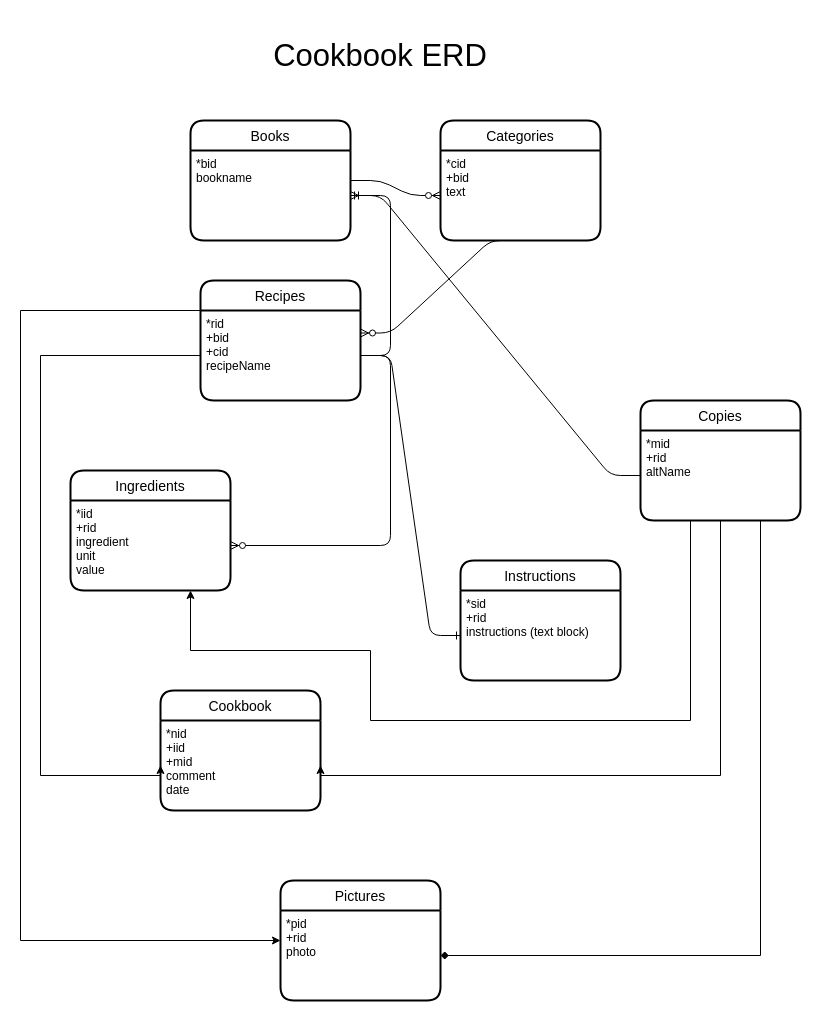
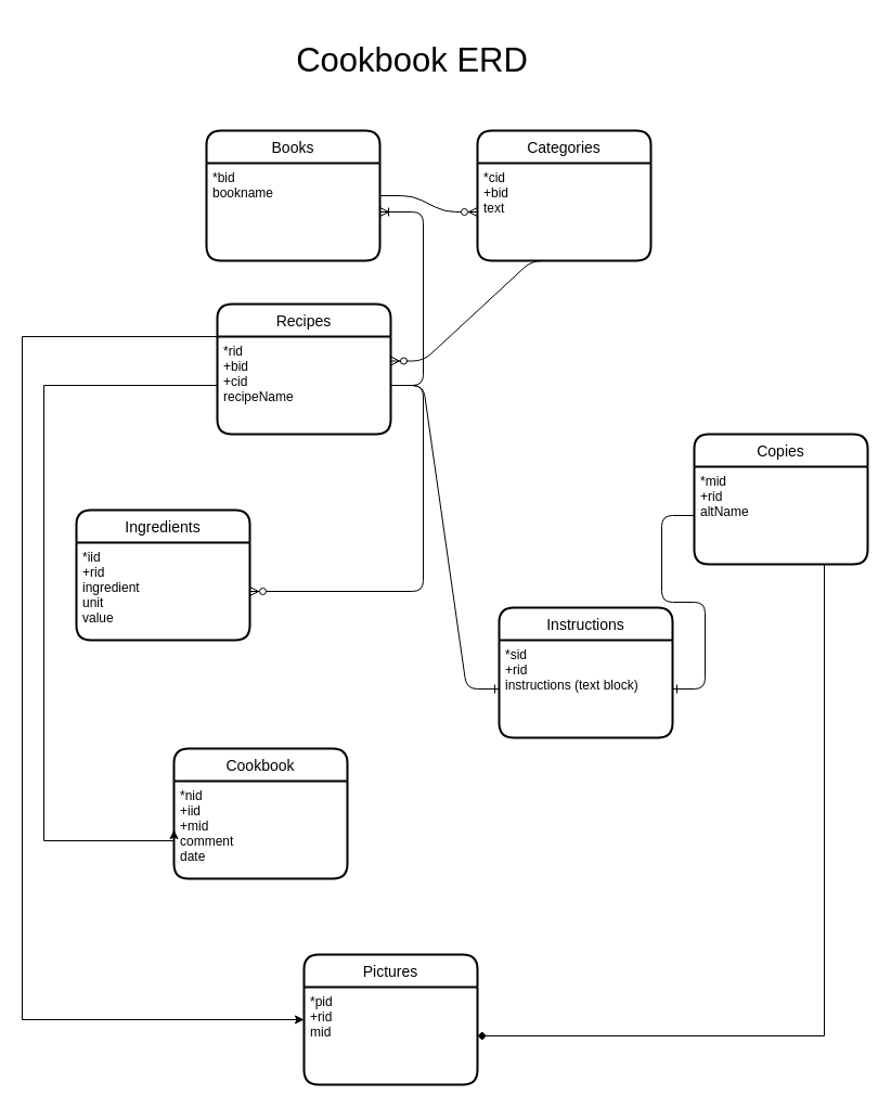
  <mxCell id="0" />
  <mxCell id="1" parent="0" />
  <mxCell id="2" value="Books" style="swimlane;childLayout=stackLayout;horizontal=1;startSize=30;horizontalStack=0;rounded=1;fontSize=14;fontStyle=0;strokeWidth=2;resizeParent=0;resizeLast=1;shadow=0;dashed=0;align=center;" vertex="1" parent="1"><mxGeometry x="190" y="120" width="160" height="120" as="geometry" /></mxCell>
  <mxCell id="3" value="*bid&#10;bookname" style="align=left;strokeColor=none;fillColor=none;spacingLeft=4;fontSize=12;verticalAlign=top;resizable=0;rotatable=0;part=1;" vertex="1" parent="2"><mxGeometry y="30" width="160" height="90" as="geometry" /></mxCell>
  <mxCell id="4" value="Categories" style="swimlane;childLayout=stackLayout;horizontal=1;startSize=30;horizontalStack=0;rounded=1;fontSize=14;fontStyle=0;strokeWidth=2;resizeParent=0;resizeLast=1;shadow=0;dashed=0;align=center;" vertex="1" parent="1"><mxGeometry x="440" y="120" width="160" height="120" as="geometry" /></mxCell>
  <mxCell id="5" value="*cid&#10;+bid&#10;text" style="align=left;strokeColor=none;fillColor=none;spacingLeft=4;fontSize=12;verticalAlign=top;resizable=0;rotatable=0;part=1;" vertex="1" parent="4"><mxGeometry y="30" width="160" height="90" as="geometry" /></mxCell>
  <mxCell id="6" style="edgeStyle=orthogonalEdgeStyle;rounded=0;orthogonalLoop=1;jettySize=auto;html=1;" edge="1" parent="1" source="7" target="11"><mxGeometry relative="1" as="geometry"><Array as="points"><mxPoint x="20" y="310" /><mxPoint x="20" y="940" /></Array></mxGeometry></mxCell>
  <mxCell id="7" value="Recipes" style="swimlane;childLayout=stackLayout;horizontal=1;startSize=30;horizontalStack=0;rounded=1;fontSize=14;fontStyle=0;strokeWidth=2;resizeParent=0;resizeLast=1;shadow=0;dashed=0;align=center;" vertex="1" parent="1"><mxGeometry x="200" y="280" width="160" height="120" as="geometry" /></mxCell>
  <mxCell id="8" value="*rid&#10;+bid&#10;+cid&#10;recipeName&#10;" style="align=left;strokeColor=none;fillColor=none;spacingLeft=4;fontSize=12;verticalAlign=top;resizable=0;rotatable=0;part=1;" vertex="1" parent="7"><mxGeometry y="30" width="160" height="90" as="geometry" /></mxCell>
  <mxCell id="9" value="Instructions" style="swimlane;childLayout=stackLayout;horizontal=1;startSize=30;horizontalStack=0;rounded=1;fontSize=14;fontStyle=0;strokeWidth=2;resizeParent=0;resizeLast=1;shadow=0;dashed=0;align=center;" vertex="1" parent="1"><mxGeometry x="460" y="560" width="160" height="120" as="geometry" /></mxCell>
  <mxCell id="10" value="*sid&#10;+rid&#10;instructions (text block)" style="align=left;strokeColor=none;fillColor=none;spacingLeft=4;fontSize=12;verticalAlign=top;resizable=0;rotatable=0;part=1;" vertex="1" parent="9"><mxGeometry y="30" width="160" height="90" as="geometry" /></mxCell>
  <mxCell id="11" value="Pictures" style="swimlane;childLayout=stackLayout;horizontal=1;startSize=30;horizontalStack=0;rounded=1;fontSize=14;fontStyle=0;strokeWidth=2;resizeParent=0;resizeLast=1;shadow=0;dashed=0;align=center;" vertex="1" parent="1"><mxGeometry x="280" y="880" width="160" height="120" as="geometry" /></mxCell>
- <mxCell id="12" value="*pid&#10;+rid&#10;photo" style="align=left;strokeColor=none;fillColor=none;spacingLeft=4;fontSize=12;verticalAlign=top;resizable=0;rotatable=0;part=1;" vertex="1" parent="11"><mxGeometry y="30" width="160" height="90" as="geometry" /></mxCell>
+ <mxCell id="12" value="*pid&#10;+rid&#10;mid" style="align=left;strokeColor=none;fillColor=none;spacingLeft=4;fontSize=12;verticalAlign=top;resizable=0;rotatable=0;part=1;" vertex="1" parent="11"><mxGeometry y="30" width="160" height="90" as="geometry" /></mxCell>
  <mxCell id="13" value="Ingredients" style="swimlane;childLayout=stackLayout;horizontal=1;startSize=30;horizontalStack=0;rounded=1;fontSize=14;fontStyle=0;strokeWidth=2;resizeParent=0;resizeLast=1;shadow=0;dashed=0;align=center;" vertex="1" parent="1"><mxGeometry x="70" y="470" width="160" height="120" as="geometry" /></mxCell>
  <mxCell id="14" value="*iid&#10;+rid&#10;ingredient&#10;unit&#10;value" style="align=left;strokeColor=none;fillColor=none;spacingLeft=4;fontSize=12;verticalAlign=top;resizable=0;rotatable=0;part=1;" vertex="1" parent="13"><mxGeometry y="30" width="160" height="90" as="geometry" /></mxCell>
  <mxCell id="15" value="Cookbook" style="swimlane;childLayout=stackLayout;horizontal=1;startSize=30;horizontalStack=0;rounded=1;fontSize=14;fontStyle=0;strokeWidth=2;resizeParent=0;resizeLast=1;shadow=0;dashed=0;align=center;" vertex="1" parent="1"><mxGeometry x="160" y="690" width="160" height="120" as="geometry" /></mxCell>
  <mxCell id="16" value="*nid&#10;+iid&#10;+mid&#10;comment&#10;date" style="align=left;strokeColor=none;fillColor=none;spacingLeft=4;fontSize=12;verticalAlign=top;resizable=0;rotatable=0;part=1;" vertex="1" parent="15"><mxGeometry y="30" width="160" height="90" as="geometry" /></mxCell>
  <mxCell id="17" style="edgeStyle=orthogonalEdgeStyle;rounded=0;orthogonalLoop=1;jettySize=auto;html=1;entryX=1;entryY=0.5;entryDx=0;entryDy=0;endArrow=diamond;" edge="1" parent="1" source="18" target="12"><mxGeometry relative="1" as="geometry"><Array as="points"><mxPoint x="760" y="955" /></Array></mxGeometry></mxCell>
  <mxCell id="18" value="Copies" style="swimlane;childLayout=stackLayout;horizontal=1;startSize=30;horizontalStack=0;rounded=1;fontSize=14;fontStyle=0;strokeWidth=2;resizeParent=0;resizeLast=1;shadow=0;dashed=0;align=center;" vertex="1" parent="1"><mxGeometry x="640" y="400" width="160" height="120" as="geometry" /></mxCell>
  <mxCell id="19" value="*mid&#10;+rid&#10;altName" style="align=left;strokeColor=none;fillColor=none;spacingLeft=4;fontSize=12;verticalAlign=top;resizable=0;rotatable=0;part=1;" vertex="1" parent="18"><mxGeometry y="30" width="160" height="90" as="geometry" /></mxCell>
  <mxCell id="20" value="" style="edgeStyle=entityRelationEdgeStyle;fontSize=12;html=1;endArrow=ERzeroToMany;endFill=1;entryX=0;entryY=0.5;entryDx=0;entryDy=0;" edge="1" parent="1" source="2" target="5"><mxGeometry width="100" height="100" relative="1" as="geometry"><mxPoint x="330" y="410" as="sourcePoint" /><mxPoint x="430" y="310" as="targetPoint" /></mxGeometry></mxCell>
  <mxCell id="21" value="" style="edgeStyle=entityRelationEdgeStyle;fontSize=12;html=1;endArrow=ERzeroToMany;endFill=1;entryX=1;entryY=0.25;entryDx=0;entryDy=0;exitX=0.5;exitY=1;exitDx=0;exitDy=0;" edge="1" parent="1" source="5" target="8"><mxGeometry width="100" height="100" relative="1" as="geometry"><mxPoint x="300" y="460" as="sourcePoint" /><mxPoint x="400" y="360" as="targetPoint" /></mxGeometry></mxCell>
  <mxCell id="22" value="" style="edgeStyle=entityRelationEdgeStyle;fontSize=12;html=1;endArrow=ERzeroToMany;endFill=1;" edge="1" parent="1" source="8" target="14"><mxGeometry width="100" height="100" relative="1" as="geometry"><mxPoint x="300" y="550" as="sourcePoint" /><mxPoint x="400" y="450" as="targetPoint" /></mxGeometry></mxCell>
  <mxCell id="23" value="" style="edgeStyle=entityRelationEdgeStyle;fontSize=12;html=1;endArrow=ERoneToMany;" edge="1" parent="1" source="8" target="3"><mxGeometry width="100" height="100" relative="1" as="geometry"><mxPoint x="70" y="590" as="sourcePoint" /><mxPoint x="170" y="490" as="targetPoint" /></mxGeometry></mxCell>
  <mxCell id="24" value="" style="edgeStyle=entityRelationEdgeStyle;fontSize=12;html=1;endArrow=ERone;endFill=1;" edge="1" parent="1" source="8" target="10"><mxGeometry width="100" height="100" relative="1" as="geometry"><mxPoint x="320" y="590" as="sourcePoint" /><mxPoint x="420" y="490" as="targetPoint" /></mxGeometry></mxCell>
- <mxCell id="25" value="" style="edgeStyle=entityRelationEdgeStyle;fontSize=12;html=1;endArrow=ERone;endFill=1;exitX=0;exitY=0.5;exitDx=0;exitDy=0;" edge="1" parent="1" source="19" target="3"><mxGeometry width="100" height="100" relative="1" as="geometry"><mxPoint x="230" y="448" as="sourcePoint" /><mxPoint x="478" y="653" as="targetPoint" /></mxGeometry></mxCell>
+ <mxCell id="25" value="" style="edgeStyle=entityRelationEdgeStyle;fontSize=12;html=1;endArrow=ERone;endFill=1;exitX=0;exitY=0.5;exitDx=0;exitDy=0;" edge="1" parent="1" source="19" target="10"><mxGeometry width="100" height="100" relative="1" as="geometry"><mxPoint x="230" y="448" as="sourcePoint" /><mxPoint x="478" y="653" as="targetPoint" /></mxGeometry></mxCell>
  <mxCell id="26" style="edgeStyle=orthogonalEdgeStyle;rounded=0;orthogonalLoop=1;jettySize=auto;html=1;entryX=0;entryY=0.5;entryDx=0;entryDy=0;" edge="1" parent="1" source="8" target="16"><mxGeometry relative="1" as="geometry"><Array as="points"><mxPoint x="40" y="355" /><mxPoint x="40" y="775" /></Array></mxGeometry></mxCell>
- <mxCell id="27" style="edgeStyle=orthogonalEdgeStyle;rounded=0;orthogonalLoop=1;jettySize=auto;html=1;entryX=1;entryY=0.5;entryDx=0;entryDy=0;" edge="1" parent="1" source="19" target="16"><mxGeometry relative="1" as="geometry"><Array as="points"><mxPoint x="720" y="775" /></Array></mxGeometry></mxCell>
- <mxCell id="28" style="edgeStyle=orthogonalEdgeStyle;rounded=0;orthogonalLoop=1;jettySize=auto;html=1;entryX=0.75;entryY=1;entryDx=0;entryDy=0;" edge="1" parent="1" source="19" target="14"><mxGeometry relative="1" as="geometry"><Array as="points"><mxPoint x="690" y="720" /><mxPoint x="370" y="720" /><mxPoint x="370" y="650" /><mxPoint x="190" y="650" /></Array></mxGeometry></mxCell>
  <mxCell id="29" value="Cookbook ERD" style="text;html=1;strokeColor=none;fillColor=none;align=center;verticalAlign=middle;whiteSpace=wrap;rounded=0;fontSize=31;" vertex="1" parent="1"><mxGeometry x="180" y="20" width="400" height="70" as="geometry" /></mxCell>
